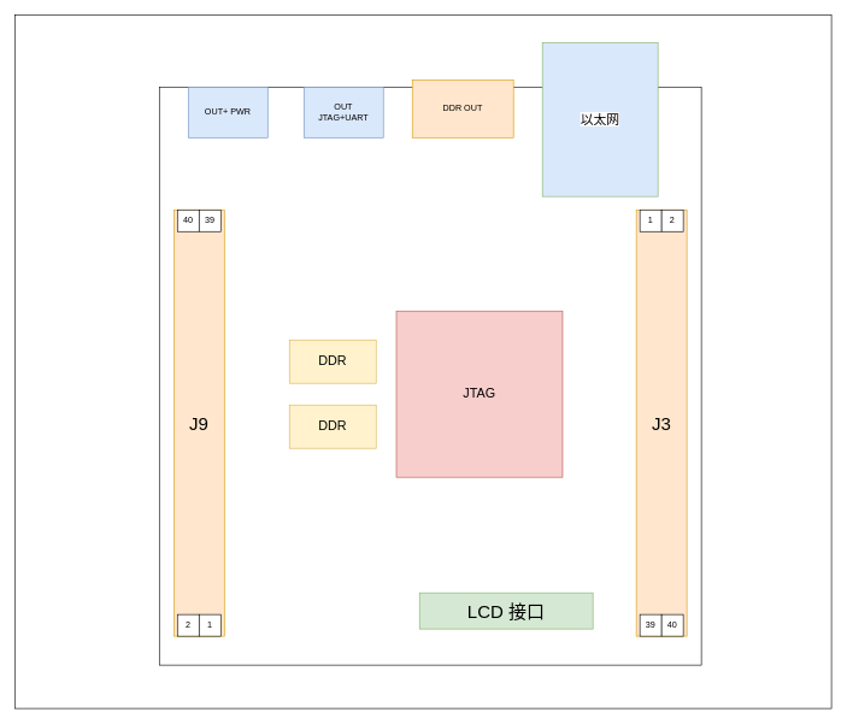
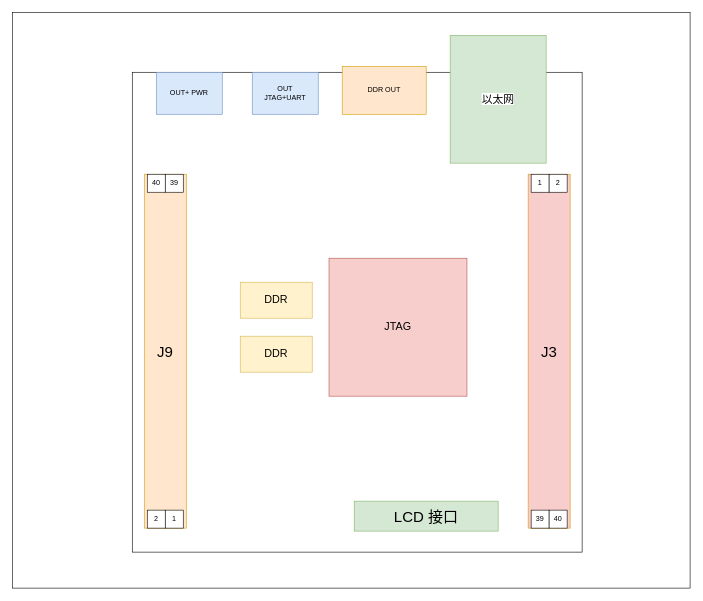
  <mxCell id="0" />
  <mxCell id="1" parent="0" />
  <mxCell id="2" value="" style="rounded=0;whiteSpace=wrap;html=1;" vertex="1" parent="1"><mxGeometry x="20" y="20" width="1130" height="960" as="geometry" /></mxCell>
  <mxCell id="3" value="" style="rounded=0;whiteSpace=wrap;html=1;" parent="1" vertex="1"><mxGeometry x="220" y="120" width="750" height="800" as="geometry" /></mxCell>
  <mxCell id="4" value="JTAG" style="whiteSpace=wrap;html=1;aspect=fixed;fontSize=18;fillColor=#f8cecc;strokeColor=#b85450;" parent="1" vertex="1"><mxGeometry x="548" y="430" width="230" height="230" as="geometry" /></mxCell>
  <mxCell id="5" value="DDR" style="rounded=0;whiteSpace=wrap;html=1;fontSize=18;fillColor=#fff2cc;strokeColor=#d6b656;" parent="1" vertex="1"><mxGeometry x="400" y="470" width="120" height="60" as="geometry" /></mxCell>
  <mxCell id="6" value="DDR" style="rounded=0;whiteSpace=wrap;html=1;fontSize=18;fillColor=#fff2cc;strokeColor=#d6b656;" parent="1" vertex="1"><mxGeometry x="400" y="560" width="120" height="60" as="geometry" /></mxCell>
- <mxCell id="7" value="&lt;span style=&quot;font-size: 18px ; background-color: rgb(255 , 255 , 255)&quot;&gt;以太网&lt;/span&gt;" style="rounded=0;whiteSpace=wrap;html=1;fillColor=#dae8fc;strokeColor=#82b366;" parent="1" vertex="1"><mxGeometry x="750" y="58.5" width="160" height="213" as="geometry" /></mxCell>
+ <mxCell id="7" value="&lt;span style=&quot;font-size: 18px ; background-color: rgb(255 , 255 , 255)&quot;&gt;以太网&lt;/span&gt;" style="rounded=0;whiteSpace=wrap;html=1;fillColor=#d5e8d4;strokeColor=#82b366;" parent="1" vertex="1"><mxGeometry x="750" y="58.5" width="160" height="213" as="geometry" /></mxCell>
  <mxCell id="8" value="DDR OUT" style="rounded=0;whiteSpace=wrap;html=1;fillColor=#ffe6cc;strokeColor=#d79b00;" parent="1" vertex="1"><mxGeometry x="570" y="110" width="140" height="80" as="geometry" /></mxCell>
  <mxCell id="9" value="OUT&lt;br&gt;JTAG+UART" style="rounded=0;whiteSpace=wrap;html=1;fillColor=#dae8fc;strokeColor=#6c8ebf;" parent="1" vertex="1"><mxGeometry x="420" y="120" width="110" height="70" as="geometry" /></mxCell>
  <mxCell id="10" value="OUT+ PWR" style="rounded=0;whiteSpace=wrap;html=1;fillColor=#dae8fc;strokeColor=#6c8ebf;" parent="1" vertex="1"><mxGeometry x="260" y="120" width="110" height="70" as="geometry" /></mxCell>
  <mxCell id="11" value="" style="group" parent="1" vertex="1" connectable="0"><mxGeometry x="880" y="290" width="70" height="590" as="geometry" /></mxCell>
- <mxCell id="12" value="J3" style="rounded=0;whiteSpace=wrap;html=1;fillColor=#ffe6cc;strokeColor=#d79b00;fontSize=25;" parent="11" vertex="1"><mxGeometry width="70" height="590" as="geometry" /></mxCell>
+ <mxCell id="12" value="J3" style="rounded=0;whiteSpace=wrap;html=1;fillColor=#f8cecc;strokeColor=#d79b00;fontSize=25;" parent="11" vertex="1"><mxGeometry width="70" height="590" as="geometry" /></mxCell>
  <mxCell id="13" value="1" style="rounded=0;whiteSpace=wrap;html=1;container=0;" parent="11" vertex="1"><mxGeometry x="5" width="30" height="30" as="geometry" /></mxCell>
  <mxCell id="14" value="2" style="rounded=0;whiteSpace=wrap;html=1;container=0;" parent="11" vertex="1"><mxGeometry x="35" width="30" height="30" as="geometry" /></mxCell>
  <mxCell id="15" value="39" style="rounded=0;whiteSpace=wrap;html=1;container=0;" parent="11" vertex="1"><mxGeometry x="5" y="560" width="30" height="30" as="geometry" /></mxCell>
  <mxCell id="16" value="40&lt;br&gt;" style="rounded=0;whiteSpace=wrap;html=1;container=0;" parent="11" vertex="1"><mxGeometry x="35" y="560" width="30" height="30" as="geometry" /></mxCell>
  <mxCell id="17" value="" style="group" parent="1" vertex="1" connectable="0"><mxGeometry x="240" y="290" width="70" height="590" as="geometry" /></mxCell>
  <mxCell id="18" value="J9" style="rounded=0;whiteSpace=wrap;html=1;fillColor=#ffe6cc;strokeColor=#d79b00;fontSize=25;" parent="17" vertex="1"><mxGeometry width="70" height="590" as="geometry" /></mxCell>
  <mxCell id="19" value="40" style="rounded=0;whiteSpace=wrap;html=1;container=0;" parent="17" vertex="1"><mxGeometry x="5" width="30" height="30" as="geometry" /></mxCell>
  <mxCell id="20" value="39" style="rounded=0;whiteSpace=wrap;html=1;container=0;" parent="17" vertex="1"><mxGeometry x="35" width="30" height="30" as="geometry" /></mxCell>
  <mxCell id="21" value="2" style="rounded=0;whiteSpace=wrap;html=1;container=0;" parent="17" vertex="1"><mxGeometry x="5" y="560" width="30" height="30" as="geometry" /></mxCell>
  <mxCell id="22" value="1" style="rounded=0;whiteSpace=wrap;html=1;container=0;" parent="17" vertex="1"><mxGeometry x="35" y="560" width="30" height="30" as="geometry" /></mxCell>
- <mxCell id="23" value="LCD 接口" style="rounded=0;whiteSpace=wrap;html=1;fontSize=25;fillColor=#d5e8d4;strokeColor=#82b366;" parent="1" vertex="1"><mxGeometry x="580" y="820" width="240" height="50" as="geometry" /></mxCell>
+ <mxCell id="23" value="LCD 接口" style="rounded=0;whiteSpace=wrap;html=1;fontSize=25;fillColor=#d5e8d4;strokeColor=#82b366;" parent="1" vertex="1"><mxGeometry x="590" y="835" width="240" height="50" as="geometry" /></mxCell>
